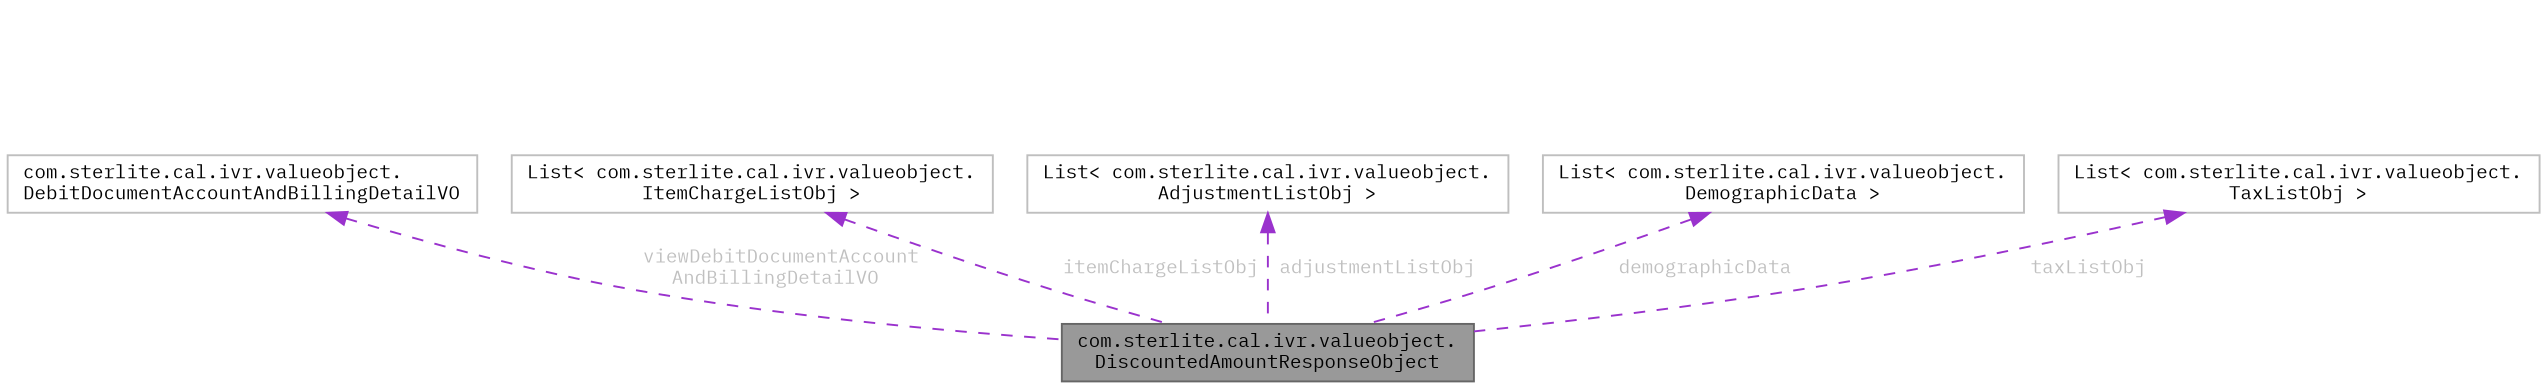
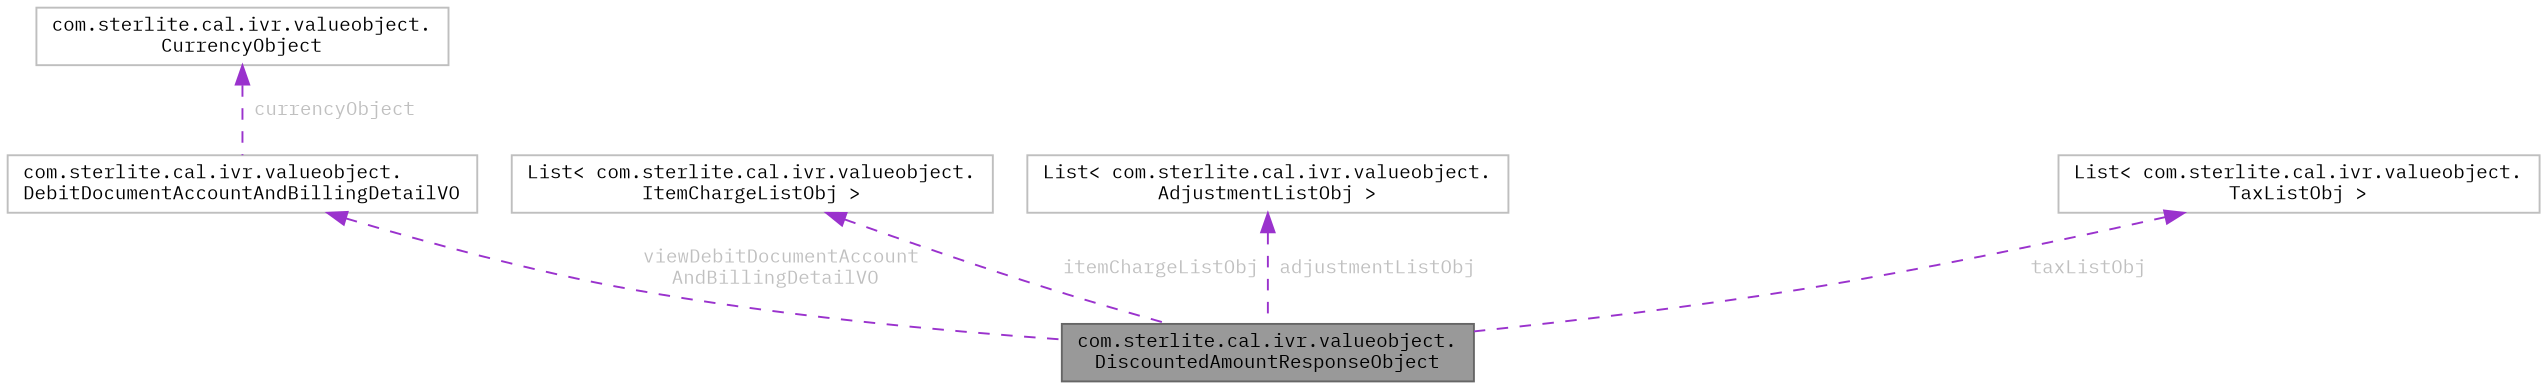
  digraph {
    fontname="IBM Plex Mono"
    rankdir=TB
    node [color=grey75 fillcolor=white fontname="IBM Plex Mono" fontsize=10 shape=box style=filled]
    edge [color=darkorchid3 dir=back fontcolor=grey fontname="IBM Plex Mono" fontsize=10 labelfontname=Helvetica labelfontsize=10 style=dashed]
    n1 [color=gray40 fillcolor=grey60 fontcolor=black height=0.2 label="com.sterlite.cal.ivr.valueobject.\lDiscountedAmountResponseObject" width=0.4]
    n2 [height=0.2 label="com.sterlite.cal.ivr.valueobject.\lDebitDocumentAccountAndBillingDetailVO" width=0.4]
+   n3 [height=0.2 label="com.sterlite.cal.ivr.valueobject.\lCurrencyObject" width=0.4]
    n4 [height=0.2 label="List\< com.sterlite.cal.ivr.valueobject.\lItemChargeListObj \>" width=0.4]
    n5 [height=0.2 label="List\< com.sterlite.cal.ivr.valueobject.\lAdjustmentListObj \>" width=0.4]
-   n6 [height=0.2 label="List\< com.sterlite.cal.ivr.valueobject.\lDemographicData \>" width=0.4]
    n7 [height=0.2 label="List\< com.sterlite.cal.ivr.valueobject.\lTaxListObj \>" width=0.4]
    n2 -> n1 [label=" viewDebitDocumentAccount\lAndBillingDetailVO"]
+   n3 -> n2 [label=" currencyObject"]
    n4 -> n1 [label=" itemChargeListObj"]
    n5 -> n1 [label=" adjustmentListObj"]
-   n6 -> n1 [label=" demographicData"]
    n7 -> n1 [label=" taxListObj"]
  }
